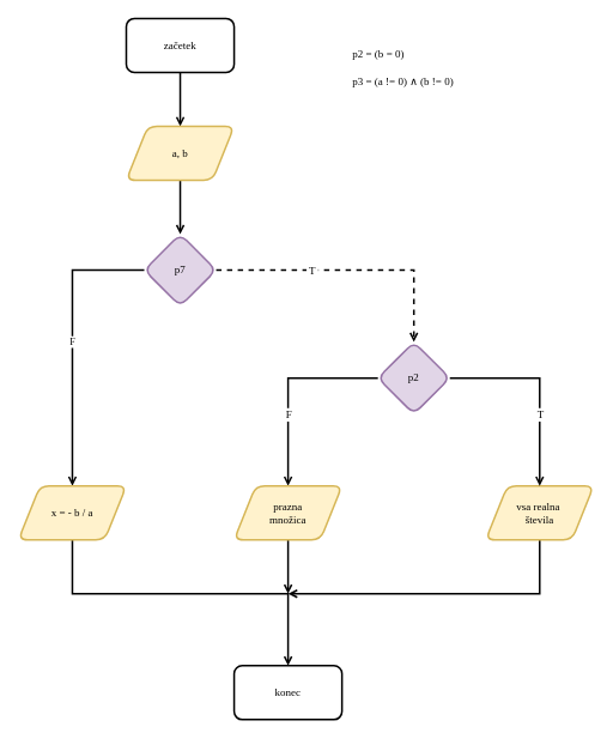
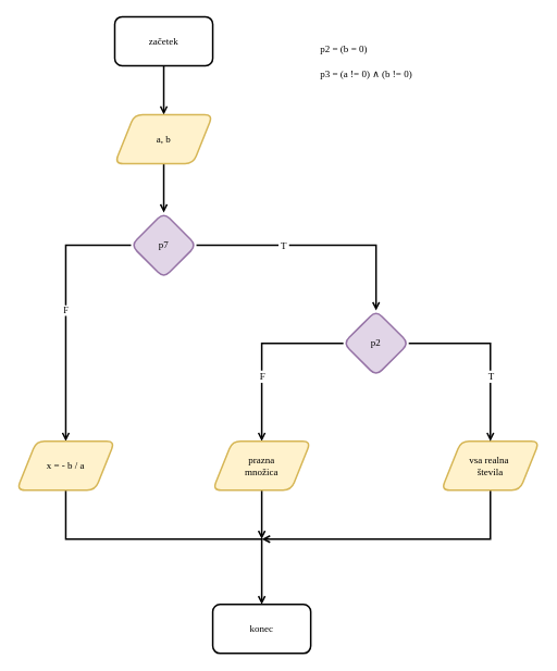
  <mxCell id="0" />
  <mxCell id="1" parent="0" />
  <mxCell id="2" style="edgeStyle=orthogonalEdgeStyle;rounded=0;orthogonalLoop=1;jettySize=auto;html=1;entryX=0.5;entryY=0;entryDx=0;entryDy=0;fontFamily=Georgia;strokeWidth=2;endArrow=open;endFill=0;" edge="1" parent="1" source="3" target="5"><mxGeometry relative="1" as="geometry" /></mxCell>
  <mxCell id="3" value="začetek" style="rounded=1;whiteSpace=wrap;html=1;fontFamily=Georgia;strokeWidth=2;" vertex="1" parent="1"><mxGeometry x="140" y="20" width="120" height="60" as="geometry" /></mxCell>
  <mxCell id="4" style="edgeStyle=orthogonalEdgeStyle;rounded=0;orthogonalLoop=1;jettySize=auto;html=1;entryX=0.5;entryY=0;entryDx=0;entryDy=0;endArrow=open;endFill=0;strokeWidth=2;fontFamily=Georgia;" edge="1" parent="1" source="5" target="9"><mxGeometry relative="1" as="geometry" /></mxCell>
  <mxCell id="5" value="a, b" style="shape=parallelogram;perimeter=parallelogramPerimeter;whiteSpace=wrap;html=1;strokeWidth=2;fontFamily=Georgia;fillColor=#fff2cc;strokeColor=#d6b656;rounded=1;" vertex="1" parent="1"><mxGeometry x="140" y="140" width="120" height="60" as="geometry" /></mxCell>
- <mxCell id="6" style="edgeStyle=orthogonalEdgeStyle;rounded=0;orthogonalLoop=1;jettySize=auto;html=1;endArrow=open;endFill=0;strokeWidth=2;fontFamily=Georgia;entryX=0.5;entryY=0;entryDx=0;entryDy=0;dashed=1;" edge="1" parent="1" source="9" target="15"><mxGeometry relative="1" as="geometry"><mxPoint x="340" y="380" as="targetPoint" /><Array as="points"><mxPoint x="460" y="300" /></Array></mxGeometry></mxCell>
+ <mxCell id="6" style="edgeStyle=orthogonalEdgeStyle;rounded=0;orthogonalLoop=1;jettySize=auto;html=1;endArrow=open;endFill=0;strokeWidth=2;fontFamily=Georgia;entryX=0.5;entryY=0;entryDx=0;entryDy=0;" edge="1" parent="1" source="9" target="15"><mxGeometry relative="1" as="geometry"><mxPoint x="340" y="380" as="targetPoint" /><Array as="points"><mxPoint x="460" y="300" /></Array></mxGeometry></mxCell>
  <mxCell id="7" value="&amp;nbsp;T&amp;nbsp;" style="text;html=1;align=center;verticalAlign=middle;resizable=0;points=[];labelBackgroundColor=#FFFFFF;fontFamily=Georgia;" vertex="1" connectable="0" parent="6"><mxGeometry x="-0.073" y="1" relative="1" as="geometry"><mxPoint x="-33" y="1" as="offset" /></mxGeometry></mxCell>
  <mxCell id="8" value="F" style="edgeStyle=orthogonalEdgeStyle;rounded=0;orthogonalLoop=1;jettySize=auto;html=1;endArrow=open;endFill=0;strokeWidth=2;fontFamily=Georgia;exitX=0;exitY=0.5;exitDx=0;exitDy=0;entryX=0.5;entryY=0;entryDx=0;entryDy=0;" edge="1" parent="1" source="9" target="21"><mxGeometry relative="1" as="geometry"><mxPoint x="80" y="520" as="targetPoint" /><Array as="points"><mxPoint x="80" y="300" /></Array></mxGeometry></mxCell>
  <mxCell id="9" value="p7" style="rhombus;whiteSpace=wrap;html=1;rounded=1;strokeWidth=2;fontFamily=Georgia;fillColor=#e1d5e7;strokeColor=#9673a6;" vertex="1" parent="1"><mxGeometry x="160" y="260" width="80" height="80" as="geometry" /></mxCell>
  <mxCell id="10" style="edgeStyle=orthogonalEdgeStyle;rounded=0;orthogonalLoop=1;jettySize=auto;html=1;entryX=0.5;entryY=0;entryDx=0;entryDy=0;endArrow=open;endFill=0;strokeWidth=2;fontFamily=Georgia;exitX=0;exitY=0.5;exitDx=0;exitDy=0;" edge="1" parent="1" source="15"><mxGeometry relative="1" as="geometry"><mxPoint x="320" y="470" as="sourcePoint" /><mxPoint x="320" y="540" as="targetPoint" /><Array as="points"><mxPoint x="320" y="420" /></Array></mxGeometry></mxCell>
  <mxCell id="11" value="F" style="text;html=1;align=center;verticalAlign=middle;resizable=0;points=[];labelBackgroundColor=#ffffff;fontFamily=Georgia;" vertex="1" connectable="0" parent="10"><mxGeometry x="0.033" relative="1" as="geometry"><mxPoint y="26" as="offset" /></mxGeometry></mxCell>
  <mxCell id="12" value="konec" style="rounded=1;whiteSpace=wrap;html=1;fontFamily=Georgia;strokeWidth=2;" vertex="1" parent="1"><mxGeometry x="260" y="740" width="120" height="60" as="geometry" /></mxCell>
  <mxCell id="13" value="p2 = (b = 0)" style="text;html=1;align=left;verticalAlign=middle;resizable=0;points=[];autosize=1;fontFamily=Georgia;" vertex="1" parent="1"><mxGeometry x="390" y="50" width="80" height="20" as="geometry" /></mxCell>
  <mxCell id="14" value="p3 = (a != 0) ∧ (b != 0)" style="text;html=1;align=left;verticalAlign=middle;resizable=0;points=[];autosize=1;fontFamily=Georgia;" vertex="1" parent="1"><mxGeometry x="390" y="80" width="140" height="20" as="geometry" /></mxCell>
  <mxCell id="15" value="p2" style="rhombus;whiteSpace=wrap;html=1;rounded=1;strokeWidth=2;fontFamily=Georgia;fillColor=#e1d5e7;strokeColor=#9673a6;" vertex="1" parent="1"><mxGeometry x="420" y="380" width="80" height="80" as="geometry" /></mxCell>
  <mxCell id="16" style="edgeStyle=orthogonalEdgeStyle;rounded=0;orthogonalLoop=1;jettySize=auto;html=1;endArrow=open;endFill=0;strokeWidth=2;" edge="1" parent="1" source="17"><mxGeometry relative="1" as="geometry"><mxPoint x="320" y="660" as="targetPoint" /></mxGeometry></mxCell>
  <mxCell id="17" value="prazna&lt;br&gt;množica" style="shape=parallelogram;perimeter=parallelogramPerimeter;whiteSpace=wrap;html=1;strokeWidth=2;fontFamily=Georgia;fillColor=#fff2cc;strokeColor=#d6b656;rounded=1;" vertex="1" parent="1"><mxGeometry x="260" y="540" width="120" height="60" as="geometry" /></mxCell>
  <mxCell id="18" style="edgeStyle=orthogonalEdgeStyle;rounded=0;orthogonalLoop=1;jettySize=auto;html=1;endArrow=open;endFill=0;strokeWidth=2;" edge="1" parent="1" source="19"><mxGeometry relative="1" as="geometry"><mxPoint x="320" y="660" as="targetPoint" /><Array as="points"><mxPoint x="600" y="660" /></Array></mxGeometry></mxCell>
  <mxCell id="19" value="vsa realna&amp;nbsp;&lt;br&gt;števila" style="shape=parallelogram;perimeter=parallelogramPerimeter;whiteSpace=wrap;html=1;strokeWidth=2;fontFamily=Georgia;fillColor=#fff2cc;strokeColor=#d6b656;rounded=1;" vertex="1" parent="1"><mxGeometry x="540" y="540" width="120" height="60" as="geometry" /></mxCell>
  <mxCell id="20" style="edgeStyle=orthogonalEdgeStyle;rounded=0;orthogonalLoop=1;jettySize=auto;html=1;strokeWidth=2;endArrow=open;endFill=0;" edge="1" parent="1" source="21" target="12"><mxGeometry relative="1" as="geometry"><Array as="points"><mxPoint x="80" y="660" /><mxPoint x="320" y="660" /></Array></mxGeometry></mxCell>
  <mxCell id="21" value="x = - b / a" style="shape=parallelogram;perimeter=parallelogramPerimeter;whiteSpace=wrap;html=1;strokeWidth=2;fontFamily=Georgia;fillColor=#fff2cc;strokeColor=#d6b656;rounded=1;" vertex="1" parent="1"><mxGeometry x="20" y="540" width="120" height="60" as="geometry" /></mxCell>
  <mxCell id="22" style="edgeStyle=orthogonalEdgeStyle;rounded=0;orthogonalLoop=1;jettySize=auto;html=1;endArrow=open;endFill=0;strokeWidth=2;fontFamily=Georgia;exitX=1;exitY=0.5;exitDx=0;exitDy=0;" edge="1" parent="1" source="15"><mxGeometry relative="1" as="geometry"><mxPoint x="530" y="419.5" as="sourcePoint" /><mxPoint x="600" y="540" as="targetPoint" /><Array as="points"><mxPoint x="600" y="420" /><mxPoint x="600" y="540" /></Array></mxGeometry></mxCell>
  <mxCell id="23" value="&amp;nbsp;T&amp;nbsp;" style="text;html=1;align=center;verticalAlign=middle;resizable=0;points=[];labelBackgroundColor=#ffffff;fontFamily=Georgia;" vertex="1" connectable="0" parent="22"><mxGeometry x="-0.073" y="1" relative="1" as="geometry"><mxPoint x="-1" y="38" as="offset" /></mxGeometry></mxCell>
